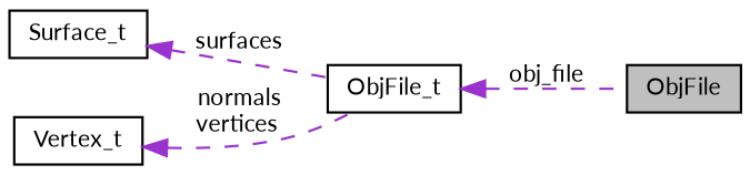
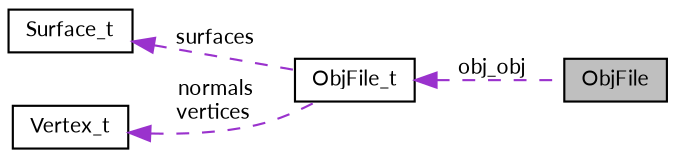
  digraph {
    fontname=Lato
    rankdir=LR
    node [color=black fillcolor=white fontname=Lato fontsize=10 shape=record style=filled]
    edge [color=darkorchid3 dir=back fontname=Lato fontsize=10 labelfontname=Helvetica labelfontsize=10 style=dashed]
    n1 [fillcolor=grey75 fontcolor=black height=0.2 label=ObjFile width=0.4]
    n2 [height=0.2 label=ObjFile_t width=0.4]
    n3 [height=0.2 label=Surface_t width=0.4]
    n4 [height=0.2 label=Vertex_t width=0.4]
-   n2 -> n1 [label=" obj_file"]
+   n2 -> n1 [label=" obj_obj"]
    n3 -> n2 [label=" surfaces"]
    n4 -> n2 [label=" normals\nvertices"]
  }
